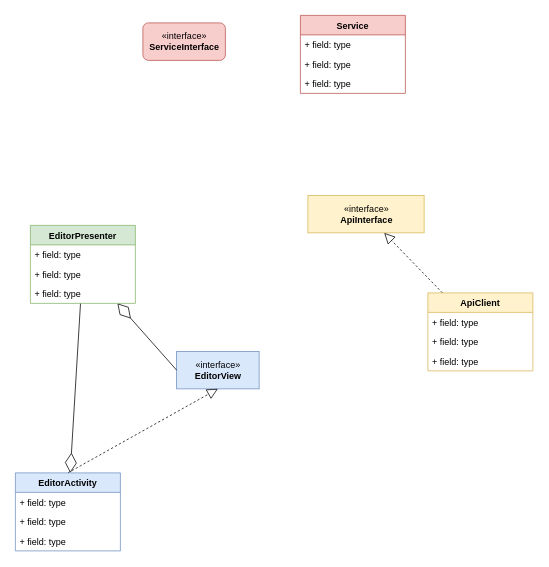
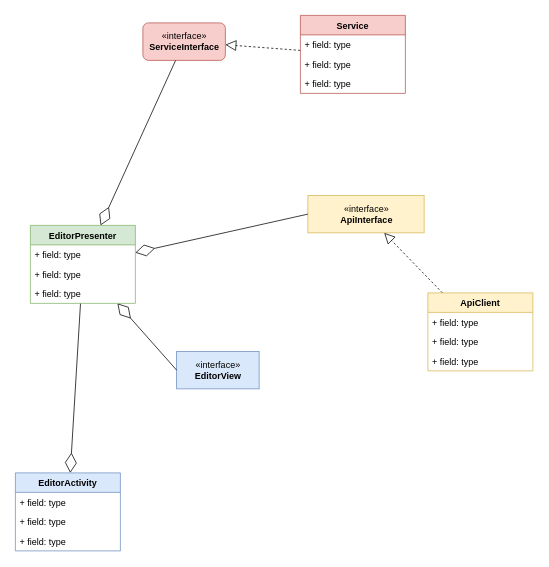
  <mxCell id="0" />
  <mxCell id="1" parent="0" />
  <mxCell id="2" value="«interface»&lt;br&gt;&lt;b&gt;EditorView&lt;/b&gt;" style="html=1;fillColor=#dae8fc;strokeColor=#6c8ebf;" vertex="1" parent="1"><mxGeometry x="235" y="468" width="110" height="50" as="geometry" /></mxCell>
  <mxCell id="3" value="" style="endArrow=diamondThin;endFill=0;endSize=24;html=1;exitX=0;exitY=0.5;exitDx=0;exitDy=0;" edge="1" parent="1" source="2" target="16"><mxGeometry width="160" relative="1" as="geometry"><mxPoint x="730" y="280" as="sourcePoint" /><mxPoint x="730" y="280" as="targetPoint" /></mxGeometry></mxCell>
- <mxCell id="4" value="" style="endArrow=block;dashed=1;endFill=0;endSize=12;html=1;entryX=0.5;entryY=1;entryDx=0;entryDy=0;exitX=0.5;exitY=0;exitDx=0;exitDy=0;" edge="1" parent="1" source="20" target="2"><mxGeometry width="160" relative="1" as="geometry"><mxPoint x="550" y="500" as="sourcePoint" /><mxPoint x="710" y="500" as="targetPoint" /></mxGeometry></mxCell>
  <mxCell id="5" value="" style="endArrow=diamondThin;endFill=0;endSize=24;html=1;" edge="1" parent="1" source="16" target="20"><mxGeometry width="160" relative="1" as="geometry"><mxPoint x="680" y="358" as="sourcePoint" /><mxPoint x="500" y="317.68" as="targetPoint" /></mxGeometry></mxCell>
  <mxCell id="6" value="«interface»&lt;br&gt;&lt;b&gt;ApiInterface&lt;/b&gt;" style="html=1;fillColor=#fff2cc;strokeColor=#d6b656;" vertex="1" parent="1"><mxGeometry x="410" y="260" width="155" height="50" as="geometry" /></mxCell>
  <mxCell id="7" value="«interface»&lt;br&gt;&lt;b&gt;ServiceInterface&lt;/b&gt;" style="html=1;fillColor=#f8cecc;strokeColor=#b85450;rounded=1;" vertex="1" parent="1"><mxGeometry x="190" y="30" width="110" height="50" as="geometry" /></mxCell>
+ <mxCell id="8" value="" style="endArrow=diamondThin;endFill=0;endSize=24;html=1;exitX=0;exitY=0.5;exitDx=0;exitDy=0;" edge="1" parent="1" source="6" target="16"><mxGeometry width="160" relative="1" as="geometry"><mxPoint x="680" y="311.92" as="sourcePoint" /><mxPoint x="500" y="250" as="targetPoint" /></mxGeometry></mxCell>
+ <mxCell id="9" value="" style="endArrow=diamondThin;endFill=0;endSize=24;html=1;" edge="1" parent="1" source="7" target="16"><mxGeometry width="160" relative="1" as="geometry"><mxPoint x="680" y="265" as="sourcePoint" /><mxPoint x="500" y="270.04" as="targetPoint" /></mxGeometry></mxCell>
  <mxCell id="10" value="" style="endArrow=block;dashed=1;endFill=0;endSize=12;html=1;" edge="1" parent="1" source="24" target="6"><mxGeometry width="160" relative="1" as="geometry"><mxPoint x="710" y="480" as="sourcePoint" /><mxPoint x="835" y="370" as="targetPoint" /></mxGeometry></mxCell>
+ <mxCell id="11" value="" style="endArrow=block;dashed=1;endFill=0;endSize=12;html=1;" edge="1" parent="1" source="12" target="7"><mxGeometry width="160" relative="1" as="geometry"><mxPoint x="667.08" y="226" as="sourcePoint" /><mxPoint x="650.002" y="60" as="targetPoint" /></mxGeometry></mxCell>
  <mxCell id="12" value="Service" style="swimlane;fontStyle=1;childLayout=stackLayout;horizontal=1;startSize=26;fillColor=#f8cecc;horizontalStack=0;resizeParent=1;resizeParentMax=0;resizeLast=0;collapsible=1;marginBottom=0;strokeColor=#b85450;" vertex="1" parent="1"><mxGeometry x="400" y="20" width="140" height="104" as="geometry" /></mxCell>
  <mxCell id="13" value="+ field: type" style="text;strokeColor=none;fillColor=none;align=left;verticalAlign=top;spacingLeft=4;spacingRight=4;overflow=hidden;rotatable=0;points=[[0,0.5],[1,0.5]];portConstraint=eastwest;" vertex="1" parent="12"><mxGeometry y="26" width="140" height="26" as="geometry" /></mxCell>
  <mxCell id="14" value="+ field: type" style="text;strokeColor=none;fillColor=none;align=left;verticalAlign=top;spacingLeft=4;spacingRight=4;overflow=hidden;rotatable=0;points=[[0,0.5],[1,0.5]];portConstraint=eastwest;" vertex="1" parent="12"><mxGeometry y="52" width="140" height="26" as="geometry" /></mxCell>
  <mxCell id="15" value="+ field: type" style="text;strokeColor=none;fillColor=none;align=left;verticalAlign=top;spacingLeft=4;spacingRight=4;overflow=hidden;rotatable=0;points=[[0,0.5],[1,0.5]];portConstraint=eastwest;" vertex="1" parent="12"><mxGeometry y="78" width="140" height="26" as="geometry" /></mxCell>
  <mxCell id="16" value="EditorPresenter" style="swimlane;fontStyle=1;childLayout=stackLayout;horizontal=1;startSize=26;fillColor=#d5e8d4;horizontalStack=0;resizeParent=1;resizeParentMax=0;resizeLast=0;collapsible=1;marginBottom=0;strokeColor=#82b366;" vertex="1" parent="1"><mxGeometry x="40" y="300" width="140" height="104" as="geometry" /></mxCell>
  <mxCell id="17" value="+ field: type" style="text;strokeColor=none;fillColor=none;align=left;verticalAlign=top;spacingLeft=4;spacingRight=4;overflow=hidden;rotatable=0;points=[[0,0.5],[1,0.5]];portConstraint=eastwest;" vertex="1" parent="16"><mxGeometry y="26" width="140" height="26" as="geometry" /></mxCell>
  <mxCell id="18" value="+ field: type" style="text;strokeColor=none;fillColor=none;align=left;verticalAlign=top;spacingLeft=4;spacingRight=4;overflow=hidden;rotatable=0;points=[[0,0.5],[1,0.5]];portConstraint=eastwest;" vertex="1" parent="16"><mxGeometry y="52" width="140" height="26" as="geometry" /></mxCell>
  <mxCell id="19" value="+ field: type" style="text;strokeColor=none;fillColor=none;align=left;verticalAlign=top;spacingLeft=4;spacingRight=4;overflow=hidden;rotatable=0;points=[[0,0.5],[1,0.5]];portConstraint=eastwest;" vertex="1" parent="16"><mxGeometry y="78" width="140" height="26" as="geometry" /></mxCell>
  <mxCell id="20" value="EditorActivity" style="swimlane;fontStyle=1;childLayout=stackLayout;horizontal=1;startSize=26;fillColor=#dae8fc;horizontalStack=0;resizeParent=1;resizeParentMax=0;resizeLast=0;collapsible=1;marginBottom=0;strokeColor=#6c8ebf;" vertex="1" parent="1"><mxGeometry x="20" y="630" width="140" height="104" as="geometry" /></mxCell>
  <mxCell id="21" value="+ field: type" style="text;strokeColor=none;fillColor=none;align=left;verticalAlign=top;spacingLeft=4;spacingRight=4;overflow=hidden;rotatable=0;points=[[0,0.5],[1,0.5]];portConstraint=eastwest;" vertex="1" parent="20"><mxGeometry y="26" width="140" height="26" as="geometry" /></mxCell>
  <mxCell id="22" value="+ field: type" style="text;strokeColor=none;fillColor=none;align=left;verticalAlign=top;spacingLeft=4;spacingRight=4;overflow=hidden;rotatable=0;points=[[0,0.5],[1,0.5]];portConstraint=eastwest;" vertex="1" parent="20"><mxGeometry y="52" width="140" height="26" as="geometry" /></mxCell>
  <mxCell id="23" value="+ field: type" style="text;strokeColor=none;fillColor=none;align=left;verticalAlign=top;spacingLeft=4;spacingRight=4;overflow=hidden;rotatable=0;points=[[0,0.5],[1,0.5]];portConstraint=eastwest;" vertex="1" parent="20"><mxGeometry y="78" width="140" height="26" as="geometry" /></mxCell>
  <mxCell id="24" value="ApiClient" style="swimlane;fontStyle=1;childLayout=stackLayout;horizontal=1;startSize=26;fillColor=#fff2cc;horizontalStack=0;resizeParent=1;resizeParentMax=0;resizeLast=0;collapsible=1;marginBottom=0;strokeColor=#d6b656;" vertex="1" parent="1"><mxGeometry x="570" y="390" width="140" height="104" as="geometry" /></mxCell>
  <mxCell id="25" value="+ field: type" style="text;strokeColor=none;fillColor=none;align=left;verticalAlign=top;spacingLeft=4;spacingRight=4;overflow=hidden;rotatable=0;points=[[0,0.5],[1,0.5]];portConstraint=eastwest;" vertex="1" parent="24"><mxGeometry y="26" width="140" height="26" as="geometry" /></mxCell>
  <mxCell id="26" value="+ field: type" style="text;strokeColor=none;fillColor=none;align=left;verticalAlign=top;spacingLeft=4;spacingRight=4;overflow=hidden;rotatable=0;points=[[0,0.5],[1,0.5]];portConstraint=eastwest;" vertex="1" parent="24"><mxGeometry y="52" width="140" height="26" as="geometry" /></mxCell>
  <mxCell id="27" value="+ field: type" style="text;strokeColor=none;fillColor=none;align=left;verticalAlign=top;spacingLeft=4;spacingRight=4;overflow=hidden;rotatable=0;points=[[0,0.5],[1,0.5]];portConstraint=eastwest;" vertex="1" parent="24"><mxGeometry y="78" width="140" height="26" as="geometry" /></mxCell>
